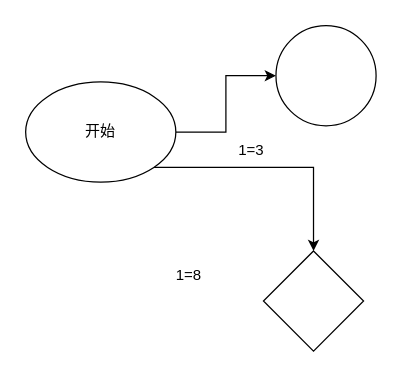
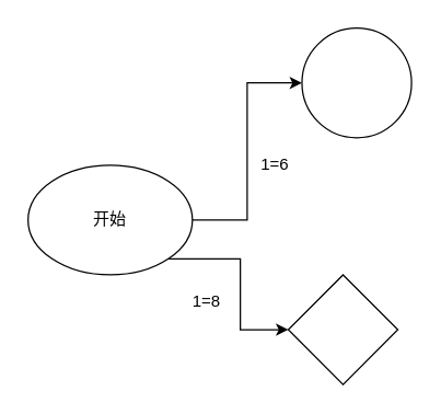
  <mxCell id="0" />
  <mxCell id="1" parent="0" />
  <mxCell id="2" style="edgeStyle=orthogonalEdgeStyle;rounded=0;orthogonalLoop=1;jettySize=auto;html=1;exitX=1;exitY=0.5;exitDx=0;exitDy=0;entryX=0;entryY=0.5;entryDx=0;entryDy=0;" edge="1" parent="1" source="4" target="5"><mxGeometry relative="1" as="geometry" /></mxCell>
  <mxCell id="3" style="edgeStyle=orthogonalEdgeStyle;rounded=0;orthogonalLoop=1;jettySize=auto;html=1;exitX=1;exitY=1;exitDx=0;exitDy=0;" edge="1" parent="1" source="4" target="7"><mxGeometry relative="1" as="geometry" /></mxCell>
- <mxCell id="4" value="开始" style="ellipse;whiteSpace=wrap;html=1;" vertex="1" parent="1"><mxGeometry x="20" y="65" width="120" height="80" as="geometry" /></mxCell>
+ <mxCell id="4" value="开始" style="ellipse;whiteSpace=wrap;html=1;" vertex="1" parent="1"><mxGeometry y="120" width="120" height="80" as="geometry" x="20" /></mxCell>
  <mxCell id="5" value="" style="ellipse;whiteSpace=wrap;html=1;aspect=fixed;" vertex="1" parent="1"><mxGeometry x="220" y="20" width="80" height="80" as="geometry" /></mxCell>
- <mxCell id="6" value="1=3" style="text;html=1;align=center;verticalAlign=middle;resizable=0;points=[];autosize=1;strokeColor=none;" vertex="1" parent="1"><mxGeometry x="180" y="110" width="40" height="20" as="geometry" /></mxCell>
+ <mxCell id="6" value="1=6" style="text;html=1;align=center;verticalAlign=middle;resizable=0;points=[];autosize=1;strokeColor=none;" vertex="1" parent="1"><mxGeometry x="180" y="110" width="40" height="20" as="geometry" /></mxCell>
  <mxCell id="7" value="" style="rhombus;whiteSpace=wrap;html=1;" vertex="1" parent="1"><mxGeometry x="210" y="200" width="80" height="80" as="geometry" /></mxCell>
  <mxCell id="8" value="1=8" style="text;html=1;align=center;verticalAlign=middle;resizable=0;points=[];autosize=1;strokeColor=none;" vertex="1" parent="1"><mxGeometry x="130" y="210" width="40" height="20" as="geometry" /></mxCell>
